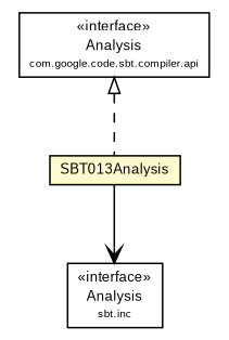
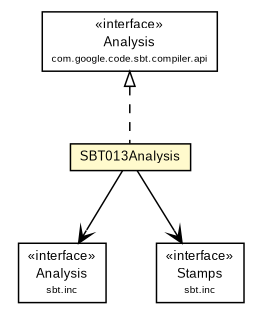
  digraph {
    nodesep=0.25
    ranksep=0.5
    node [fontcolor=black fontname=arial fontsize=9.0 shape=plaintext]
    edge [arrowhead=open color=black fontcolor=black fontname=arial fontsize=10.0 headport=p labelfontname=arial labelfontsize=10 tailport=p]
    n1 [label=<<table title="com.google.code.sbt.compiler.sbt013.SBT013Analysis" border="0" cellborder="1" cellspacing="0" cellpadding="2" port="p" bgcolor="lemonChiffon" href="./SBT013Analysis.html"> 		<tr><td><table border="0" cellspacing="0" cellpadding="1"> <tr><td align="center" balign="center"> SBT013Analysis </td></tr> 		</table></td></tr> 		</table>>]
    n2 [label=<<table title="sbt.inc.Analysis" border="0" cellborder="1" cellspacing="0" cellpadding="2" port="p"> 		<tr><td><table border="0" cellspacing="0" cellpadding="1"> <tr><td align="center" balign="center"> &#171;interface&#187; </td></tr> <tr><td align="center" balign="center"> Analysis </td></tr> <tr><td align="center" balign="center"><font point-size="7.0"> sbt.inc </font></td></tr> 		</table></td></tr> 		</table>>]
+   n3 [label=<<table title="sbt.inc.Stamps" border="0" cellborder="1" cellspacing="0" cellpadding="2" port="p"> 		<tr><td><table border="0" cellspacing="0" cellpadding="1"> <tr><td align="center" balign="center"> &#171;interface&#187; </td></tr> <tr><td align="center" balign="center"> Stamps </td></tr> <tr><td align="center" balign="center"><font point-size="7.0"> sbt.inc </font></td></tr> 		</table></td></tr> 		</table>>]
    n4 [label=<<table title="com.google.code.sbt.compiler.api.Analysis" border="0" cellborder="1" cellspacing="0" cellpadding="2" port="p"> 		<tr><td><table border="0" cellspacing="0" cellpadding="1"> <tr><td align="center" balign="center"> &#171;interface&#187; </td></tr> <tr><td align="center" balign="center"> Analysis </td></tr> <tr><td align="center" balign="center"><font point-size="7.0"> com.google.code.sbt.compiler.api </font></td></tr> 		</table></td></tr> 		</table>>]
    n1 -> n2
+   n1 -> n3
    n4 -> n1 [arrowtail=empty dir=back fontsize=10 style=dashed arrowhead="" color="" fontcolor=""]
  }
